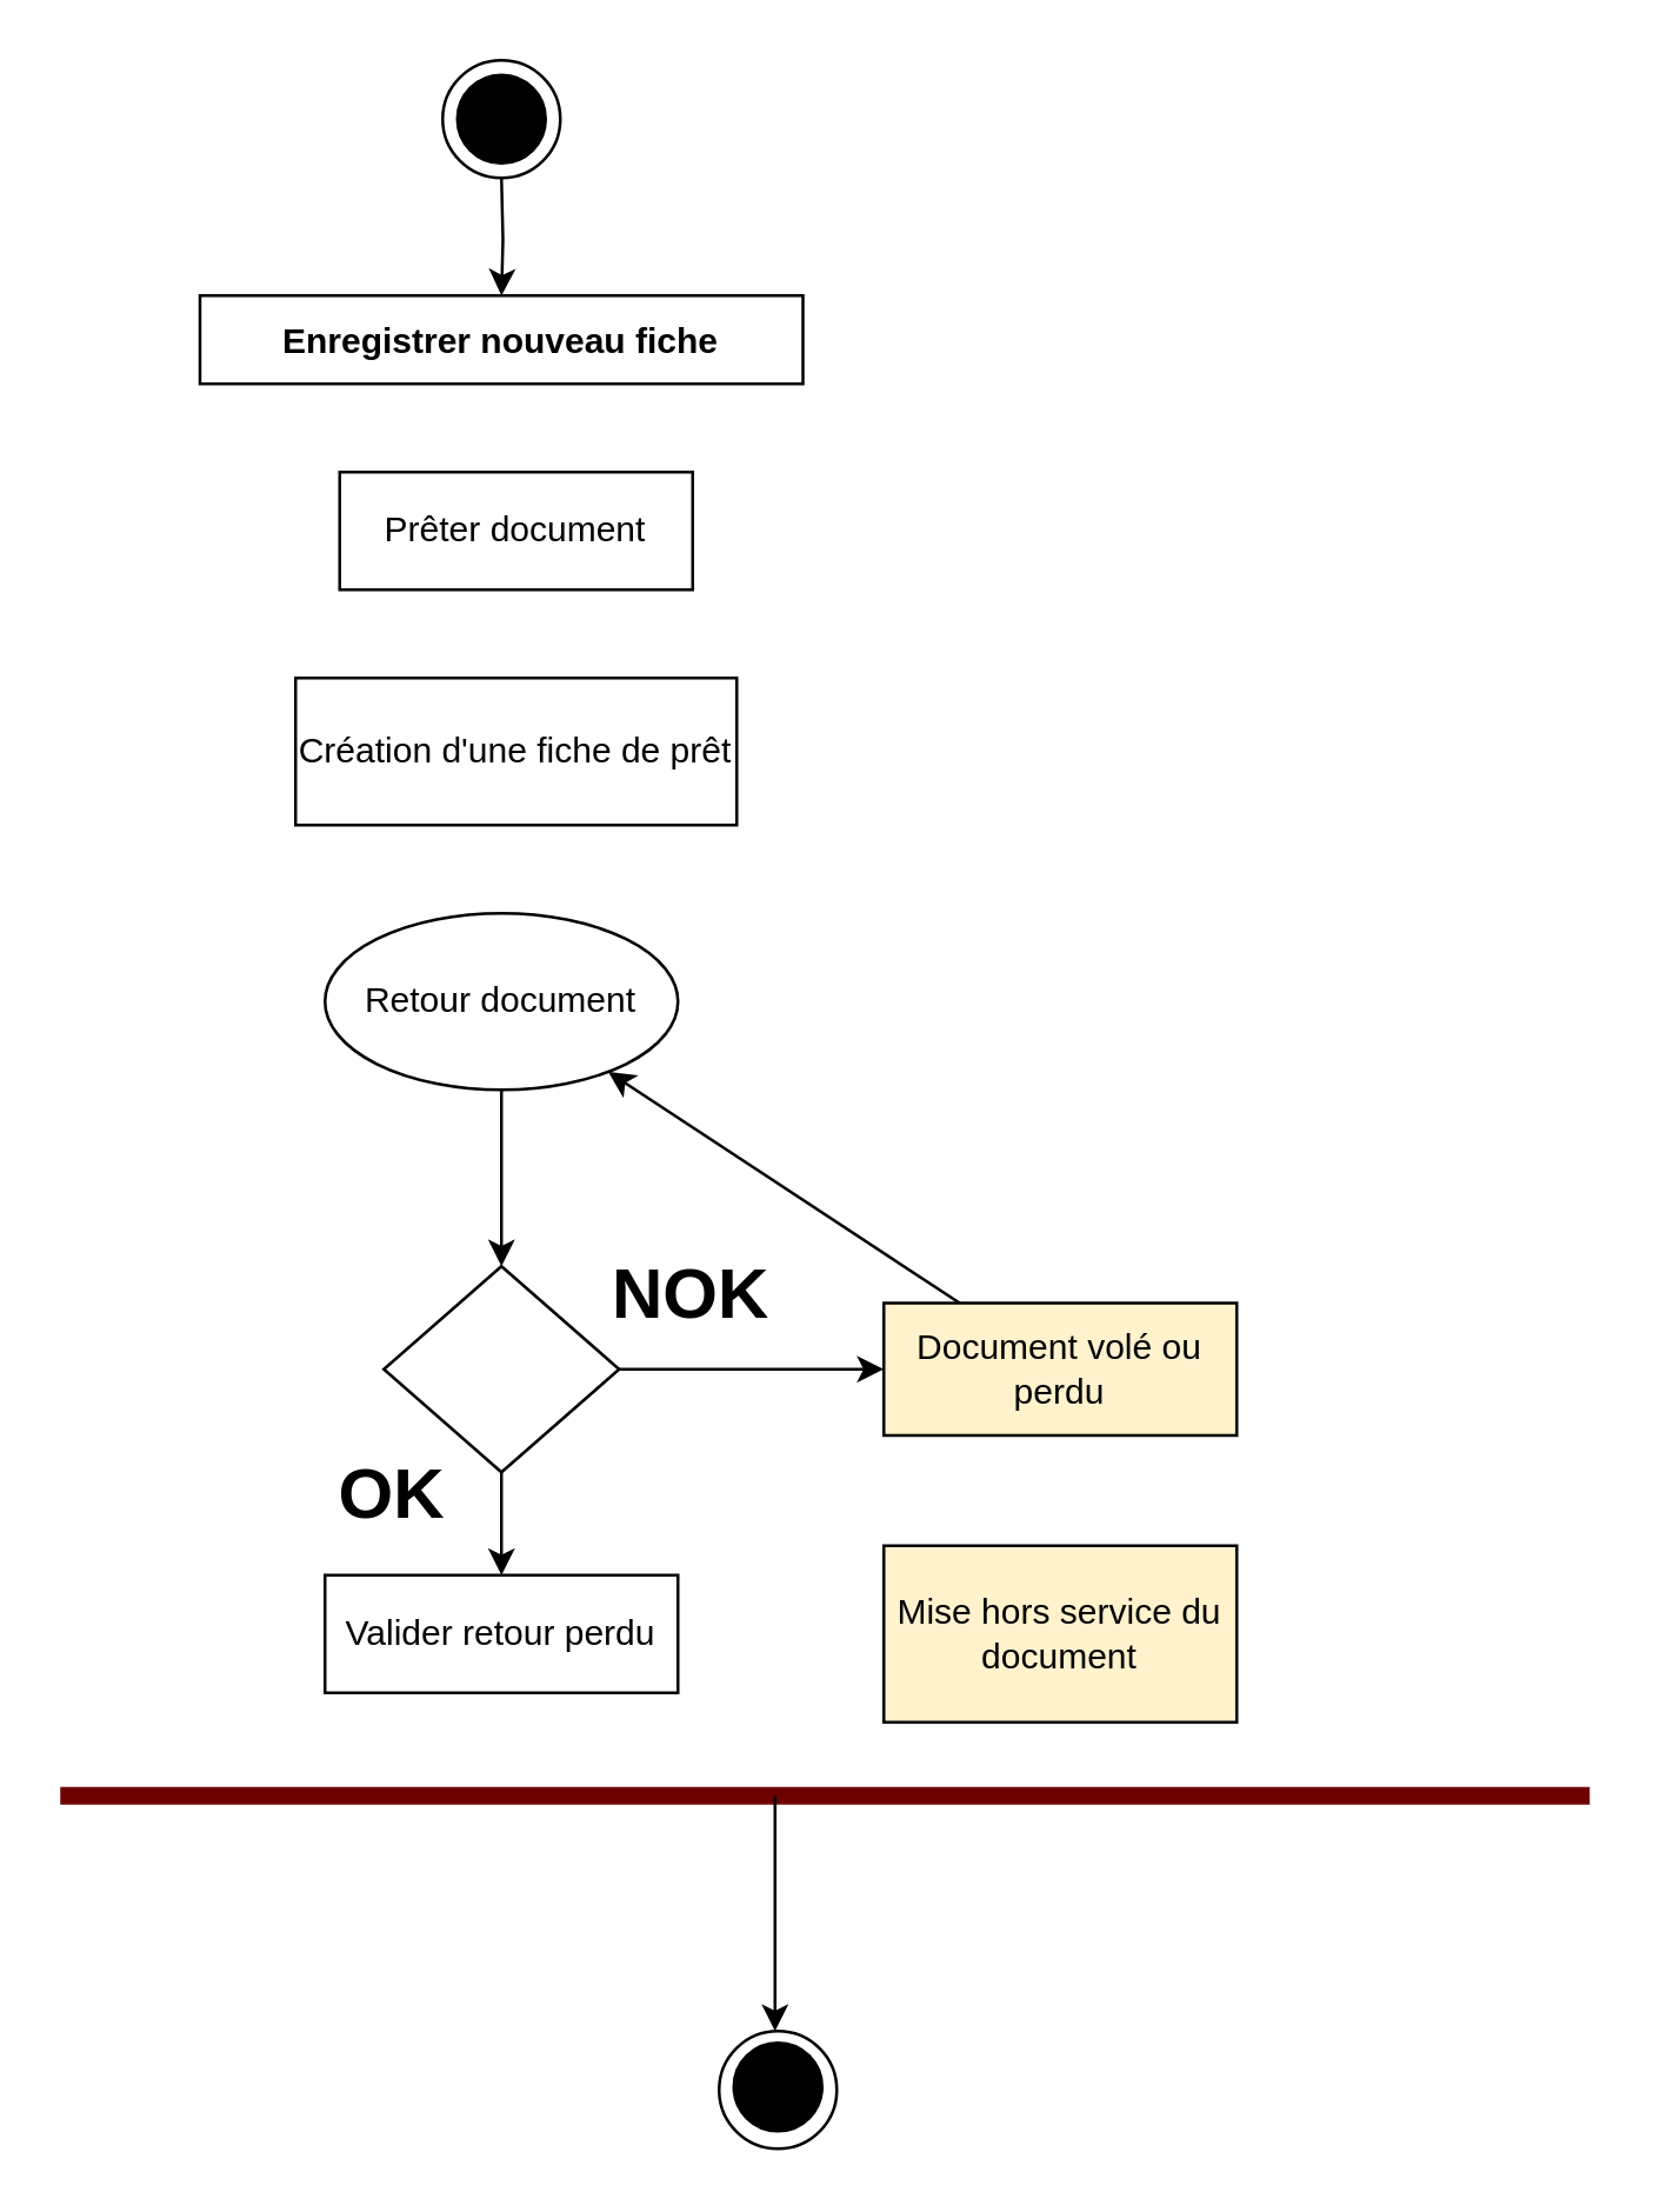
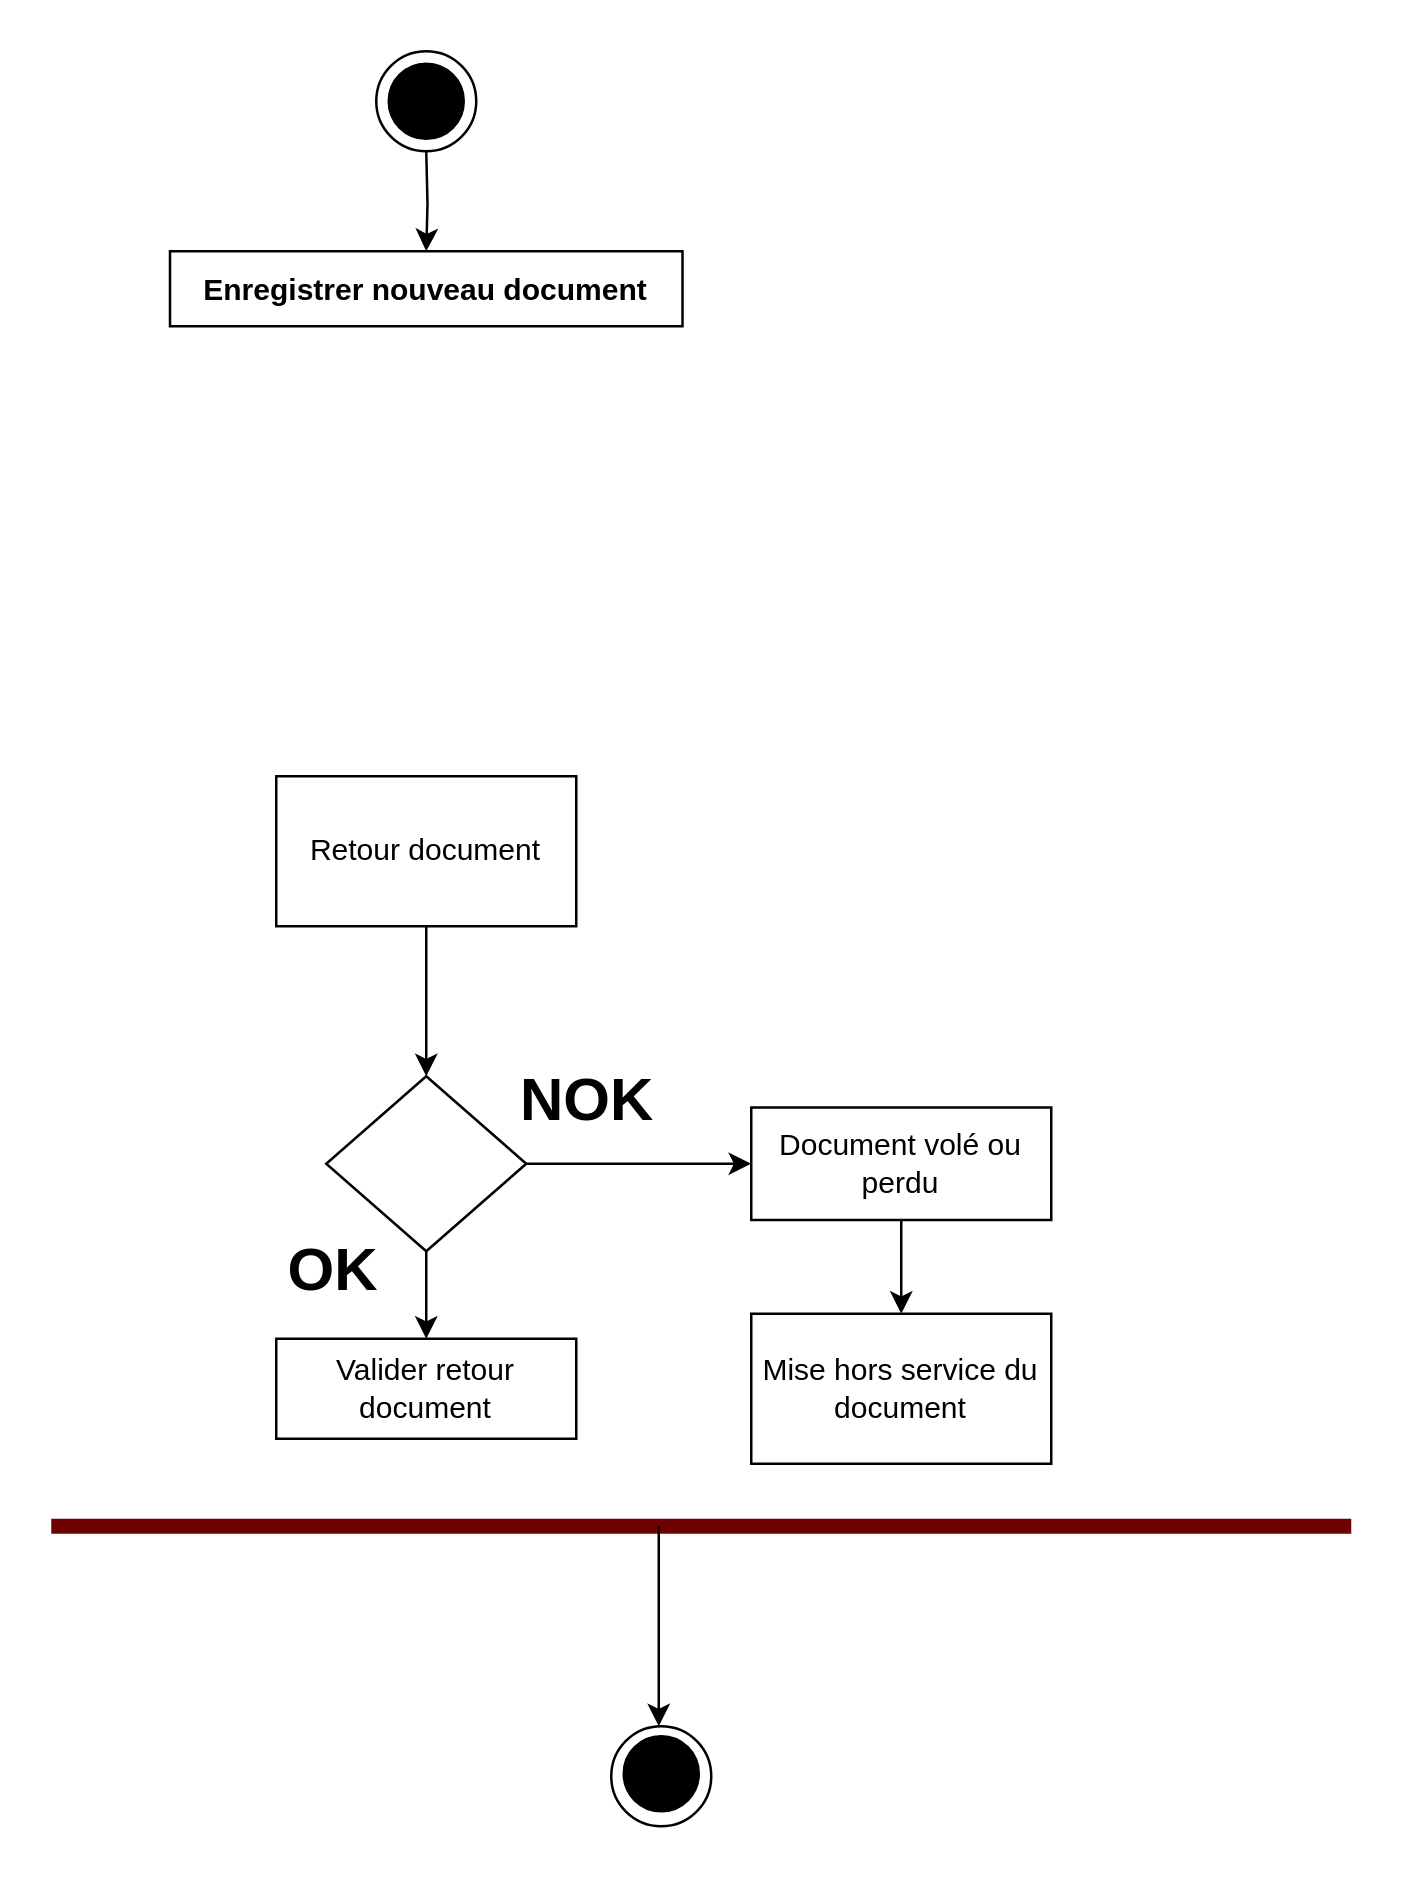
  <mxCell id="0" />
  <mxCell id="1" parent="0" />
  <mxCell id="2" style="edgeStyle=orthogonalEdgeStyle;rounded=0;orthogonalLoop=1;jettySize=auto;html=1;" parent="1" target="3" edge="1"><mxGeometry relative="1" as="geometry"><mxPoint x="170" y="60" as="sourcePoint" /></mxGeometry></mxCell>
- <mxCell id="3" value="Enregistrer nouveau fiche" style="fontStyle=1;" parent="1" vertex="1"><mxGeometry x="67.5" y="100" width="205" height="30" as="geometry" /></mxCell>
- <mxCell id="4" value="Prêter document" style="rounded=0;whiteSpace=wrap;html=1;" parent="1" vertex="1"><mxGeometry x="115" y="160" width="120" height="40" as="geometry" /></mxCell>
- <mxCell id="5" value="Création d'une fiche de prêt" style="rounded=0;whiteSpace=wrap;html=1;" parent="1" vertex="1"><mxGeometry x="100" y="230" width="150" height="50" as="geometry" /></mxCell>
+ <mxCell id="3" value="Enregistrer nouveau document" style="fontStyle=1;" parent="1" vertex="1"><mxGeometry x="67.5" y="100" width="205" height="30" as="geometry" /></mxCell>
  <mxCell id="6" value="" style="edgeStyle=none;html=1;" parent="1" source="7" target="10" edge="1"><mxGeometry relative="1" as="geometry" /></mxCell>
- <mxCell id="7" value="Retour document" style="ellipse;whiteSpace=wrap;html=1;" parent="1" vertex="1"><mxGeometry x="110" y="310" width="120" height="60" as="geometry" /></mxCell>
+ <mxCell id="7" value="Retour document" style="rounded=0;whiteSpace=wrap;html=1;" parent="1" vertex="1"><mxGeometry x="110" y="310" width="120" height="60" as="geometry" /></mxCell>
  <mxCell id="8" value="" style="edgeStyle=none;html=1;" parent="1" source="10" target="11" edge="1"><mxGeometry relative="1" as="geometry" /></mxCell>
  <mxCell id="9" value="" style="edgeStyle=none;html=1;" parent="1" source="10" target="15" edge="1"><mxGeometry relative="1" as="geometry" /></mxCell>
  <mxCell id="10" value="" style="rhombus;whiteSpace=wrap;html=1;" parent="1" vertex="1"><mxGeometry x="130" y="430" width="80" height="70" as="geometry" /></mxCell>
- <mxCell id="11" value="Valider retour perdu" style="rounded=0;whiteSpace=wrap;html=1;" parent="1" vertex="1"><mxGeometry x="110" y="535" width="120" height="40" as="geometry" /></mxCell>
+ <mxCell id="11" value="Valider retour document" style="rounded=0;whiteSpace=wrap;html=1;" parent="1" vertex="1"><mxGeometry x="110" y="535" width="120" height="40" as="geometry" /></mxCell>
  <mxCell id="12" value="&lt;h1&gt;OK&lt;/h1&gt;" style="text;html=1;strokeColor=none;fillColor=none;spacing=5;spacingTop=-20;whiteSpace=wrap;overflow=hidden;rounded=0;" parent="1" vertex="1"><mxGeometry x="110" y="487.5" width="55" height="50" as="geometry" /></mxCell>
  <mxCell id="13" value="&lt;h1&gt;NOK&lt;/h1&gt;" style="text;html=1;strokeColor=none;fillColor=none;spacing=5;spacingTop=-20;whiteSpace=wrap;overflow=hidden;rounded=0;" parent="1" vertex="1"><mxGeometry x="202.5" y="420" width="70" height="40" as="geometry" /></mxCell>
- <mxCell id="14" value="" style="edgeStyle=none;html=1;" parent="1" source="15" target="7" edge="1"><mxGeometry relative="1" as="geometry" /></mxCell>
- <mxCell id="15" value="Document volé ou perdu" style="rounded=0;whiteSpace=wrap;html=1;fillColor=#fff2cc;" parent="1" vertex="1"><mxGeometry x="300" y="442.5" width="120" height="45" as="geometry" /></mxCell>
- <mxCell id="16" value="Mise hors service du document" style="rounded=0;whiteSpace=wrap;html=1;fillColor=#fff2cc;" parent="1" vertex="1"><mxGeometry x="300" y="525" width="120" height="60" as="geometry" /></mxCell>
+ <mxCell id="14" value="" style="edgeStyle=none;html=1;" parent="1" source="15" target="16" edge="1"><mxGeometry relative="1" as="geometry" /></mxCell>
+ <mxCell id="15" value="Document volé ou perdu" style="rounded=0;whiteSpace=wrap;html=1;" parent="1" vertex="1"><mxGeometry x="300" y="442.5" width="120" height="45" as="geometry" /></mxCell>
+ <mxCell id="16" value="Mise hors service du document" style="rounded=0;whiteSpace=wrap;html=1;" parent="1" vertex="1"><mxGeometry x="300" y="525" width="120" height="60" as="geometry" /></mxCell>
  <mxCell id="17" value="" style="endArrow=none;html=1;fillColor=#a20025;strokeColor=#6F0000;fontStyle=1;strokeWidth=6;" parent="1" edge="1"><mxGeometry width="50" height="50" relative="1" as="geometry"><mxPoint x="20" y="610" as="sourcePoint" /><mxPoint x="540" y="610" as="targetPoint" /></mxGeometry></mxCell>
  <mxCell id="18" value="" style="endArrow=classic;html=1;strokeWidth=1;" parent="1" edge="1"><mxGeometry width="50" height="50" relative="1" as="geometry"><mxPoint x="263" y="610" as="sourcePoint" /><mxPoint x="263" y="690" as="targetPoint" /></mxGeometry></mxCell>
  <mxCell id="19" value="" style="ellipse;whiteSpace=wrap;html=1;aspect=fixed;fontColor=#ffffff;fillColor=none;strokeColor=#000000;" parent="1" vertex="1"><mxGeometry x="244" y="690" width="40" height="40" as="geometry" /></mxCell>
  <mxCell id="20" value="" style="ellipse;whiteSpace=wrap;html=1;aspect=fixed;gradientColor=none;fillColor=#000000;" parent="1" vertex="1"><mxGeometry x="249" y="694" width="30" height="30" as="geometry" /></mxCell>
  <mxCell id="21" value="" style="ellipse;whiteSpace=wrap;html=1;aspect=fixed;fontColor=#ffffff;fillColor=none;strokeColor=#000000;" parent="1" vertex="1"><mxGeometry x="150" y="20" width="40" height="40" as="geometry" /></mxCell>
  <mxCell id="22" value="" style="ellipse;whiteSpace=wrap;html=1;aspect=fixed;gradientColor=none;fillColor=#000000;" parent="1" vertex="1"><mxGeometry x="155" y="25" width="30" height="30" as="geometry" /></mxCell>
